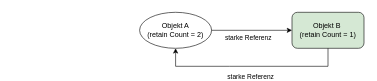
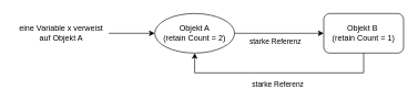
  <mxCell id="0" />
  <mxCell id="1" parent="0" />
  <mxCell id="2" value="&lt;div&gt;Objekt A&lt;/div&gt;&lt;div&gt;(retain Count = 2)&lt;/div&gt;" style="ellipse;whiteSpace=wrap;html=1;" vertex="1" parent="1"><mxGeometry x="232" y="20" width="120" height="60" as="geometry" /></mxCell>
- <mxCell id="3" value="Objekt B&amp;nbsp;&lt;div&gt;(retain Count = 1)&lt;/div&gt;" style="rounded=1;whiteSpace=wrap;html=1;fillColor=#d5e8d4;" vertex="1" parent="1"><mxGeometry x="486" y="20" width="120" height="60" as="geometry" /></mxCell>
+ <mxCell id="3" value="Objekt B&amp;nbsp;&lt;div&gt;(retain Count = 1)&lt;/div&gt;" style="rounded=1;whiteSpace=wrap;html=1;" vertex="1" parent="1"><mxGeometry x="486" y="20" width="120" height="60" as="geometry" /></mxCell>
  <mxCell id="4" value="" style="endArrow=classic;html=1;rounded=0;exitX=1;exitY=0.5;exitDx=0;exitDy=0;entryX=0;entryY=0.5;entryDx=0;entryDy=0;" edge="1" parent="1" source="2" target="3"><mxGeometry width="50" height="50" relative="1" as="geometry"><mxPoint x="522" y="340" as="sourcePoint" /><mxPoint x="572" y="290" as="targetPoint" /></mxGeometry></mxCell>
  <mxCell id="5" value="&lt;div&gt;starke Referenz&lt;/div&gt;" style="edgeLabel;html=1;align=center;verticalAlign=middle;resizable=0;points=[];labelBackgroundColor=none;" vertex="1" connectable="0" parent="4"><mxGeometry x="-0.133" relative="1" as="geometry"><mxPoint x="2" y="11" as="offset" /></mxGeometry></mxCell>
  <mxCell id="6" value="" style="endArrow=classic;html=1;rounded=0;exitX=0.5;exitY=1;exitDx=0;exitDy=0;entryX=0.5;entryY=1;entryDx=0;entryDy=0;" edge="1" parent="1" source="3" target="2"><mxGeometry width="50" height="50" relative="1" as="geometry"><mxPoint x="522" y="340" as="sourcePoint" /><mxPoint x="572" y="290" as="targetPoint" /><Array as="points"><mxPoint x="546" y="110" /><mxPoint x="382" y="110" /><mxPoint x="292" y="110" /></Array></mxGeometry></mxCell>
  <mxCell id="7" value="starke Referenz" style="edgeLabel;html=1;align=center;verticalAlign=middle;resizable=0;points=[];labelBackgroundColor=none;" vertex="1" connectable="0" parent="6"><mxGeometry x="-0.1" y="-1" relative="1" as="geometry"><mxPoint x="-19" y="17" as="offset" /></mxGeometry></mxCell>
+ <mxCell id="8" style="edgeStyle=orthogonalEdgeStyle;rounded=0;orthogonalLoop=1;jettySize=auto;html=1;exitX=1;exitY=0.5;exitDx=0;exitDy=0;entryX=0;entryY=0.5;entryDx=0;entryDy=0;" edge="1" parent="1" source="9" target="2"><mxGeometry relative="1" as="geometry" /></mxCell>
+ <mxCell id="9" value="eine Variable x verweist auf Objekt A" style="text;html=1;align=center;verticalAlign=middle;whiteSpace=wrap;rounded=0;" vertex="1" parent="1"><mxGeometry x="20" y="34" width="143" height="32" as="geometry" /></mxCell>
